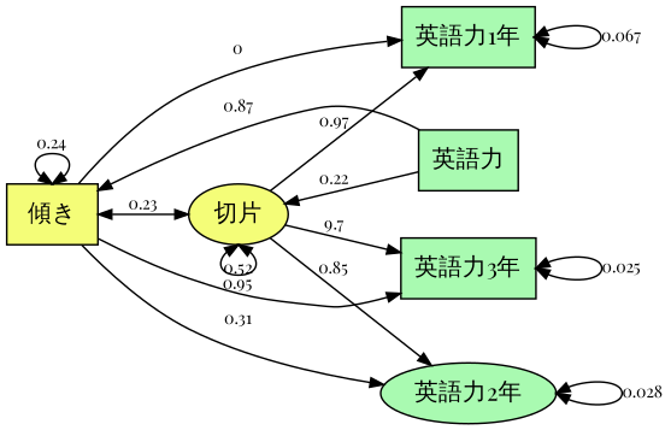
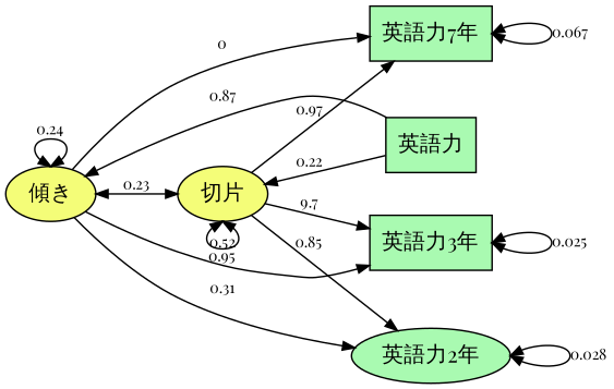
  digraph {
    fontname="Playfair Display"
    rankdir=LR
    node [fillcolor="#a9fab1" fontname="Playfair Display" shape=ellipse style=filled fontsize=14]
    edge [arrowsize=0.8 fontname="Playfair Display" fontsize=10]
-   "傾き" [fillcolor="#f4fd78" shape=box fontsize=""]
+   "傾き" [fillcolor="#f4fd78" fontsize=""]
    "切片" [fillcolor="#f4fd78" fontsize=""]
    n3 [label="英語力" shape=box]
-   "英語力1年" [shape=box]
+   "英語力1年" [shape=box label="英語力7年"]
    "英語力2年"
    "英語力3年" [shape=box]
    "傾き" -> "傾き" [dir=both headport=n label=0.24 tailport=n]
    "傾き" -> "切片" [dir=both label=0.23]
    "傾き" -> n3 [dir=back label=0.87]
    "傾き" -> "英語力1年" [label=0]
    "傾き" -> "英語力2年" [label=0.31]
    "傾き" -> "英語力3年" [label=0.52]
    "切片" -> "切片" [dir=both headport=s label=0.95 tailport=s]
    "切片" -> n3 [dir=back label=0.22]
    "切片" -> "英語力1年" [label=0.97]
    "切片" -> "英語力2年" [label=0.85]
    "切片" -> "英語力3年" [label=9.7]
    "英語力1年" -> "英語力1年" [dir=both headport=e label=0.067 tailport=e]
    "英語力2年" -> "英語力2年" [dir=both headport=e label=0.028 tailport=e]
    "英語力3年" -> "英語力3年" [dir=both headport=e label=0.025 tailport=e]
  }
